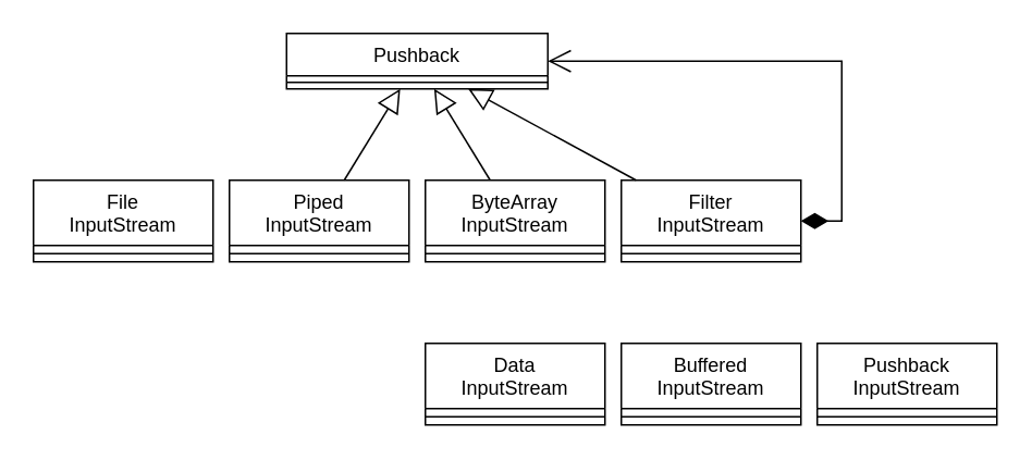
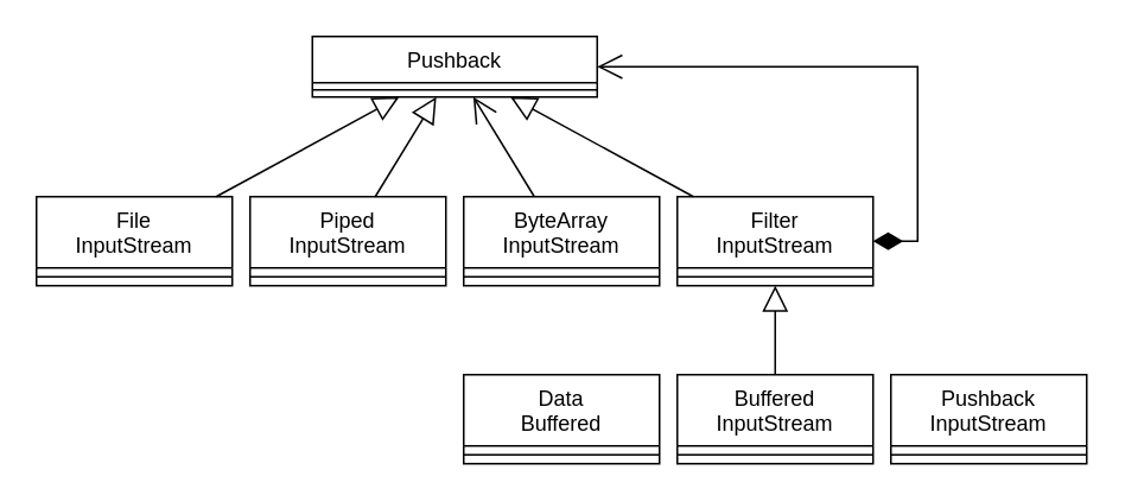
  <mxCell id="0" />
  <mxCell id="1" parent="0" />
  <mxCell id="2" value="Pushback" style="swimlane;fontStyle=0;align=center;verticalAlign=top;childLayout=stackLayout;horizontal=1;startSize=26;horizontalStack=0;resizeParent=1;resizeLast=0;collapsible=1;marginBottom=0;rounded=0;shadow=0;strokeWidth=1;" parent="1" vertex="1"><mxGeometry x="175" y="20" width="160" height="34" as="geometry"><mxRectangle x="230" y="140" width="160" height="26" as="alternateBounds" /></mxGeometry></mxCell>
  <mxCell id="3" value="" style="line;html=1;strokeWidth=1;align=left;verticalAlign=middle;spacingTop=-1;spacingLeft=3;spacingRight=3;rotatable=0;labelPosition=right;points=[];portConstraint=eastwest;" parent="2" vertex="1"><mxGeometry y="26" width="160" height="8" as="geometry" /></mxCell>
  <mxCell id="4" value="File&#10;InputStream" style="swimlane;fontStyle=0;align=center;verticalAlign=top;childLayout=stackLayout;horizontal=1;startSize=40;horizontalStack=0;resizeParent=1;resizeLast=0;collapsible=1;marginBottom=0;rounded=0;shadow=0;strokeWidth=1;" vertex="1" parent="1"><mxGeometry x="20" y="110" width="110" height="50" as="geometry"><mxRectangle x="230" y="140" width="160" height="26" as="alternateBounds" /></mxGeometry></mxCell>
  <mxCell id="5" value="" style="line;html=1;strokeWidth=1;align=left;verticalAlign=middle;spacingTop=-1;spacingLeft=3;spacingRight=3;rotatable=0;labelPosition=right;points=[];portConstraint=eastwest;" vertex="1" parent="4"><mxGeometry y="40" width="110" height="10" as="geometry" /></mxCell>
  <mxCell id="6" value="Piped&#10;InputStream" style="swimlane;fontStyle=0;align=center;verticalAlign=top;childLayout=stackLayout;horizontal=1;startSize=40;horizontalStack=0;resizeParent=1;resizeLast=0;collapsible=1;marginBottom=0;rounded=0;shadow=0;strokeWidth=1;" vertex="1" parent="1"><mxGeometry x="140" y="110" width="110" height="50" as="geometry"><mxRectangle x="230" y="140" width="160" height="26" as="alternateBounds" /></mxGeometry></mxCell>
  <mxCell id="7" value="" style="line;html=1;strokeWidth=1;align=left;verticalAlign=middle;spacingTop=-1;spacingLeft=3;spacingRight=3;rotatable=0;labelPosition=right;points=[];portConstraint=eastwest;" vertex="1" parent="6"><mxGeometry y="40" width="110" height="10" as="geometry" /></mxCell>
  <mxCell id="8" value="ByteArray&#10;InputStream" style="swimlane;fontStyle=0;align=center;verticalAlign=top;childLayout=stackLayout;horizontal=1;startSize=40;horizontalStack=0;resizeParent=1;resizeLast=0;collapsible=1;marginBottom=0;rounded=0;shadow=0;strokeWidth=1;" vertex="1" parent="1"><mxGeometry x="260" y="110" width="110" height="50" as="geometry"><mxRectangle x="230" y="140" width="160" height="26" as="alternateBounds" /></mxGeometry></mxCell>
  <mxCell id="9" value="" style="line;html=1;strokeWidth=1;align=left;verticalAlign=middle;spacingTop=-1;spacingLeft=3;spacingRight=3;rotatable=0;labelPosition=right;points=[];portConstraint=eastwest;" vertex="1" parent="8"><mxGeometry y="40" width="110" height="10" as="geometry" /></mxCell>
  <mxCell id="10" value="Filter&#10;InputStream" style="swimlane;fontStyle=0;align=center;verticalAlign=top;childLayout=stackLayout;horizontal=1;startSize=40;horizontalStack=0;resizeParent=1;resizeLast=0;collapsible=1;marginBottom=0;rounded=0;shadow=0;strokeWidth=1;" vertex="1" parent="1"><mxGeometry x="380" y="110" width="110" height="50" as="geometry"><mxRectangle x="230" y="140" width="160" height="26" as="alternateBounds" /></mxGeometry></mxCell>
  <mxCell id="11" value="" style="line;html=1;strokeWidth=1;align=left;verticalAlign=middle;spacingTop=-1;spacingLeft=3;spacingRight=3;rotatable=0;labelPosition=right;points=[];portConstraint=eastwest;" vertex="1" parent="10"><mxGeometry y="40" width="110" height="10" as="geometry" /></mxCell>
+ <mxCell id="12" value="" style="endArrow=block;endFill=0;endSize=12;html=1;rounded=0;" edge="1" parent="1" source="4" target="2"><mxGeometry width="160" relative="1" as="geometry"><mxPoint x="75" y="90" as="sourcePoint" /><mxPoint x="235" y="90" as="targetPoint" /></mxGeometry></mxCell>
  <mxCell id="13" value="" style="endArrow=block;endFill=0;endSize=12;html=1;rounded=0;" edge="1" parent="1" source="6" target="2"><mxGeometry width="160" relative="1" as="geometry"><mxPoint x="260" y="96" as="sourcePoint" /><mxPoint x="363" y="40" as="targetPoint" /></mxGeometry></mxCell>
- <mxCell id="14" value="" style="endArrow=block;endFill=0;endSize=12;html=1;rounded=0;" edge="1" parent="1" source="8" target="2"><mxGeometry width="160" relative="1" as="geometry"><mxPoint x="141" y="130" as="sourcePoint" /><mxPoint x="244" y="74" as="targetPoint" /></mxGeometry></mxCell>
+ <mxCell id="14" value="" style="endArrow=open;endFill=0;endSize=12;html=1;rounded=0;" edge="1" parent="1" source="8" target="2"><mxGeometry width="160" relative="1" as="geometry"><mxPoint x="141" y="130" as="sourcePoint" /><mxPoint x="244" y="74" as="targetPoint" /></mxGeometry></mxCell>
  <mxCell id="15" value="" style="endArrow=block;endFill=0;endSize=12;html=1;rounded=0;" edge="1" parent="1" source="10" target="2"><mxGeometry width="160" relative="1" as="geometry"><mxPoint x="151" y="140" as="sourcePoint" /><mxPoint x="254" y="84" as="targetPoint" /></mxGeometry></mxCell>
- <mxCell id="16" value="Data&#10;InputStream" style="swimlane;fontStyle=0;align=center;verticalAlign=top;childLayout=stackLayout;horizontal=1;startSize=40;horizontalStack=0;resizeParent=1;resizeLast=0;collapsible=1;marginBottom=0;rounded=0;shadow=0;strokeWidth=1;" vertex="1" parent="1"><mxGeometry x="260" y="210" width="110" height="50" as="geometry"><mxRectangle x="230" y="140" width="160" height="26" as="alternateBounds" /></mxGeometry></mxCell>
+ <mxCell id="16" value="Data&#10;Buffered" style="swimlane;fontStyle=0;align=center;verticalAlign=top;childLayout=stackLayout;horizontal=1;startSize=40;horizontalStack=0;resizeParent=1;resizeLast=0;collapsible=1;marginBottom=0;rounded=0;shadow=0;strokeWidth=1;" vertex="1" parent="1"><mxGeometry x="260" y="210" width="110" height="50" as="geometry"><mxRectangle x="230" y="140" width="160" height="26" as="alternateBounds" /></mxGeometry></mxCell>
  <mxCell id="17" value="" style="line;html=1;strokeWidth=1;align=left;verticalAlign=middle;spacingTop=-1;spacingLeft=3;spacingRight=3;rotatable=0;labelPosition=right;points=[];portConstraint=eastwest;" vertex="1" parent="16"><mxGeometry y="40" width="110" height="10" as="geometry" /></mxCell>
  <mxCell id="18" value="Buffered&#10;InputStream" style="swimlane;fontStyle=0;align=center;verticalAlign=top;childLayout=stackLayout;horizontal=1;startSize=40;horizontalStack=0;resizeParent=1;resizeLast=0;collapsible=1;marginBottom=0;rounded=0;shadow=0;strokeWidth=1;" vertex="1" parent="1"><mxGeometry x="380" y="210" width="110" height="50" as="geometry"><mxRectangle x="230" y="140" width="160" height="26" as="alternateBounds" /></mxGeometry></mxCell>
  <mxCell id="19" value="" style="line;html=1;strokeWidth=1;align=left;verticalAlign=middle;spacingTop=-1;spacingLeft=3;spacingRight=3;rotatable=0;labelPosition=right;points=[];portConstraint=eastwest;" vertex="1" parent="18"><mxGeometry y="40" width="110" height="10" as="geometry" /></mxCell>
  <mxCell id="20" value="Pushback&#10;InputStream" style="swimlane;fontStyle=0;align=center;verticalAlign=top;childLayout=stackLayout;horizontal=1;startSize=40;horizontalStack=0;resizeParent=1;resizeLast=0;collapsible=1;marginBottom=0;rounded=0;shadow=0;strokeWidth=1;" vertex="1" parent="1"><mxGeometry x="500" y="210" width="110" height="50" as="geometry"><mxRectangle x="230" y="140" width="160" height="26" as="alternateBounds" /></mxGeometry></mxCell>
  <mxCell id="21" value="" style="line;html=1;strokeWidth=1;align=left;verticalAlign=middle;spacingTop=-1;spacingLeft=3;spacingRight=3;rotatable=0;labelPosition=right;points=[];portConstraint=eastwest;" vertex="1" parent="20"><mxGeometry y="40" width="110" height="10" as="geometry" /></mxCell>
+ <mxCell id="22" value="" style="endArrow=block;endFill=0;endSize=12;html=1;rounded=0;" edge="1" parent="1" source="18" target="10"><mxGeometry width="160" relative="1" as="geometry"><mxPoint x="455" y="210" as="sourcePoint" /><mxPoint x="395" y="160" as="targetPoint" /></mxGeometry></mxCell>
  <mxCell id="23" value="" style="endArrow=open;html=1;endSize=12;startArrow=diamondThin;startSize=14;startFill=1;edgeStyle=elbowEdgeStyle;align=left;verticalAlign=bottom;rounded=0;" edge="1" parent="1" source="10" target="2"><mxGeometry x="-1" y="3" relative="1" as="geometry"><mxPoint x="495" y="130" as="sourcePoint" /><mxPoint x="555" y="40" as="targetPoint" /><Array as="points"><mxPoint x="515" y="90" /></Array></mxGeometry></mxCell>
